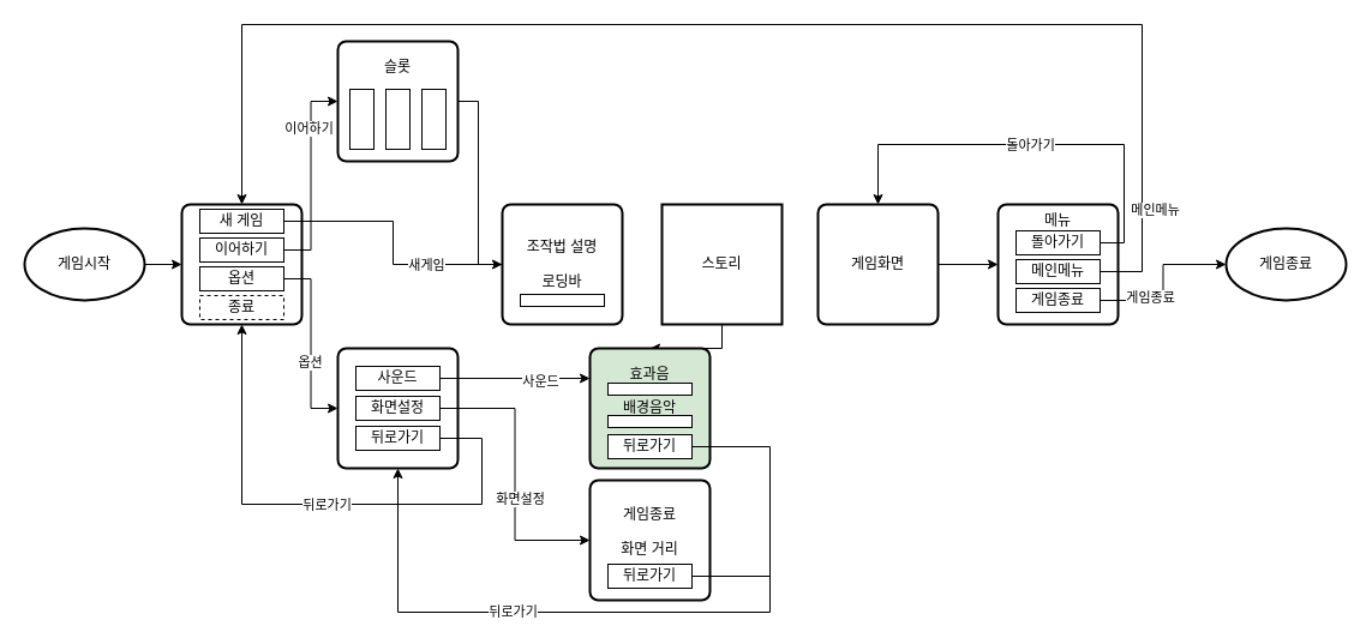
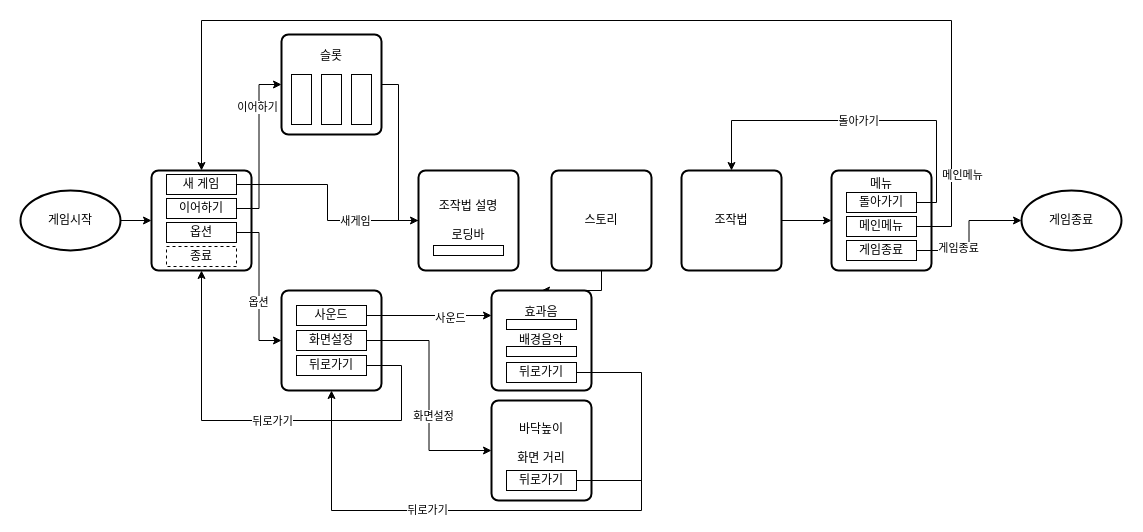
  <mxCell id="0" />
  <mxCell id="1" parent="0" />
  <mxCell id="2" value="조작법 설명&lt;br&gt;&lt;br&gt;로딩바" style="rounded=1;whiteSpace=wrap;html=1;absoluteArcSize=1;arcSize=14;strokeWidth=2;" parent="1" vertex="1"><mxGeometry x="418" y="170" width="100" height="100" as="geometry" /></mxCell>
  <mxCell id="3" value="" style="edgeStyle=orthogonalEdgeStyle;rounded=0;orthogonalLoop=1;jettySize=auto;html=1;" parent="1" source="4" target="34" edge="1"><mxGeometry relative="1" as="geometry" /></mxCell>
- <mxCell id="4" value="스토리" style="whiteSpace=wrap;html=1;absoluteArcSize=1;arcSize=14;strokeWidth=2;rounded=0;" parent="1" vertex="1"><mxGeometry x="551" y="170" width="100" height="100" as="geometry" /></mxCell>
+ <mxCell id="4" value="스토리" style="rounded=1;whiteSpace=wrap;html=1;absoluteArcSize=1;arcSize=14;strokeWidth=2;" parent="1" vertex="1"><mxGeometry x="551" y="170" width="100" height="100" as="geometry" /></mxCell>
  <mxCell id="5" style="edgeStyle=orthogonalEdgeStyle;rounded=0;orthogonalLoop=1;jettySize=auto;html=1;" parent="1" source="6" target="43" edge="1"><mxGeometry relative="1" as="geometry" /></mxCell>
- <mxCell id="6" value="게임화면" style="rounded=1;whiteSpace=wrap;html=1;absoluteArcSize=1;arcSize=14;strokeWidth=2;" parent="1" vertex="1"><mxGeometry x="681" y="170" width="100" height="100" as="geometry" /></mxCell>
+ <mxCell id="6" value="조작법" style="rounded=1;whiteSpace=wrap;html=1;absoluteArcSize=1;arcSize=14;strokeWidth=2;" parent="1" vertex="1"><mxGeometry x="681" y="170" width="100" height="100" as="geometry" /></mxCell>
  <mxCell id="7" value="" style="rounded=0;whiteSpace=wrap;html=1;" parent="1" vertex="1"><mxGeometry x="433" y="245" width="70" height="10" as="geometry" /></mxCell>
  <mxCell id="8" value="" style="rounded=1;whiteSpace=wrap;html=1;absoluteArcSize=1;arcSize=14;strokeWidth=2;" parent="1" vertex="1"><mxGeometry x="151" y="170" width="100" height="100" as="geometry" /></mxCell>
  <mxCell id="9" style="edgeStyle=orthogonalEdgeStyle;rounded=0;orthogonalLoop=1;jettySize=auto;html=1;exitX=1;exitY=0.5;exitDx=0;exitDy=0;entryX=0;entryY=0.5;entryDx=0;entryDy=0;endArrow=none;endFill=0;" edge="1" parent="1" source="11" target="2"><mxGeometry relative="1" as="geometry" /></mxCell>
  <mxCell id="10" value="새게임" style="edgeLabel;html=1;align=center;verticalAlign=middle;resizable=0;points=[];" vertex="1" connectable="0" parent="9"><mxGeometry x="0.413" relative="1" as="geometry"><mxPoint as="offset" /></mxGeometry></mxCell>
  <mxCell id="11" value="새 게임" style="rounded=0;whiteSpace=wrap;html=1;" parent="1" vertex="1"><mxGeometry x="166" y="174" width="70" height="20" as="geometry" /></mxCell>
  <mxCell id="12" style="edgeStyle=orthogonalEdgeStyle;rounded=0;orthogonalLoop=1;jettySize=auto;html=1;exitX=1;exitY=0.5;exitDx=0;exitDy=0;entryX=0;entryY=0.5;entryDx=0;entryDy=0;endArrow=classic;endFill=1;" edge="1" parent="1" source="14" target="20"><mxGeometry relative="1" as="geometry" /></mxCell>
  <mxCell id="13" value="이어하기" style="edgeLabel;html=1;align=center;verticalAlign=middle;resizable=0;points=[];" vertex="1" connectable="0" parent="12"><mxGeometry x="0.462" y="3" relative="1" as="geometry"><mxPoint x="1" as="offset" /></mxGeometry></mxCell>
  <mxCell id="14" value="이어하기" style="rounded=0;whiteSpace=wrap;html=1;" parent="1" vertex="1"><mxGeometry x="166" y="198" width="70" height="20" as="geometry" /></mxCell>
  <mxCell id="15" value="종료" style="rounded=0;whiteSpace=wrap;html=1;dashed=1;" parent="1" vertex="1"><mxGeometry x="166" y="246" width="70" height="20" as="geometry" /></mxCell>
  <mxCell id="16" style="edgeStyle=orthogonalEdgeStyle;rounded=0;orthogonalLoop=1;jettySize=auto;html=1;exitX=1;exitY=0.5;exitDx=0;exitDy=0;entryX=0;entryY=0.5;entryDx=0;entryDy=0;endArrow=classic;endFill=1;" edge="1" parent="1" source="18" target="24"><mxGeometry relative="1" as="geometry" /></mxCell>
  <mxCell id="17" value="옵션" style="edgeLabel;html=1;align=center;verticalAlign=middle;resizable=0;points=[];" vertex="1" connectable="0" parent="16"><mxGeometry x="0.209" y="-1" relative="1" as="geometry"><mxPoint as="offset" /></mxGeometry></mxCell>
  <mxCell id="18" value="옵션" style="rounded=0;whiteSpace=wrap;html=1;" parent="1" vertex="1"><mxGeometry x="166" y="222" width="70" height="20" as="geometry" /></mxCell>
  <mxCell id="19" style="edgeStyle=orthogonalEdgeStyle;rounded=0;orthogonalLoop=1;jettySize=auto;html=1;entryX=0;entryY=0.5;entryDx=0;entryDy=0;" parent="1" source="20" target="2" edge="1"><mxGeometry relative="1" as="geometry"><Array as="points"><mxPoint x="398" y="84" /><mxPoint x="398" y="220" /></Array></mxGeometry></mxCell>
  <mxCell id="20" value="슬롯&lt;br&gt;&lt;br&gt;&lt;br&gt;&lt;br&gt;&lt;br&gt;" style="rounded=1;whiteSpace=wrap;html=1;absoluteArcSize=1;arcSize=14;strokeWidth=2;" parent="1" vertex="1"><mxGeometry x="281" y="34" width="100" height="100" as="geometry" /></mxCell>
  <mxCell id="21" value="" style="rounded=0;whiteSpace=wrap;html=1;" parent="1" vertex="1"><mxGeometry x="291" y="74" width="20" height="50" as="geometry" /></mxCell>
  <mxCell id="22" value="" style="rounded=0;whiteSpace=wrap;html=1;" parent="1" vertex="1"><mxGeometry x="321" y="74" width="20" height="50" as="geometry" /></mxCell>
  <mxCell id="23" value="" style="rounded=0;whiteSpace=wrap;html=1;" parent="1" vertex="1"><mxGeometry x="351" y="74" width="20" height="50" as="geometry" /></mxCell>
  <mxCell id="24" value="" style="rounded=1;whiteSpace=wrap;html=1;absoluteArcSize=1;arcSize=14;strokeWidth=2;" parent="1" vertex="1"><mxGeometry x="281" y="290" width="100" height="100" as="geometry" /></mxCell>
  <mxCell id="25" style="edgeStyle=orthogonalEdgeStyle;rounded=0;orthogonalLoop=1;jettySize=auto;html=1;exitX=1;exitY=0.5;exitDx=0;exitDy=0;entryX=0;entryY=0.25;entryDx=0;entryDy=0;" edge="1" parent="1" source="27" target="34"><mxGeometry relative="1" as="geometry" /></mxCell>
  <mxCell id="26" value="사운드" style="edgeLabel;html=1;align=center;verticalAlign=middle;resizable=0;points=[];" vertex="1" connectable="0" parent="25"><mxGeometry x="0.328" y="-2" relative="1" as="geometry"><mxPoint as="offset" /></mxGeometry></mxCell>
  <mxCell id="27" value="사운드" style="rounded=0;whiteSpace=wrap;html=1;" parent="1" vertex="1"><mxGeometry x="296" y="305" width="70" height="20" as="geometry" /></mxCell>
  <mxCell id="28" style="edgeStyle=orthogonalEdgeStyle;rounded=0;orthogonalLoop=1;jettySize=auto;html=1;exitX=1;exitY=0.5;exitDx=0;exitDy=0;entryX=0;entryY=0.5;entryDx=0;entryDy=0;" edge="1" parent="1" source="30" target="40"><mxGeometry relative="1" as="geometry" /></mxCell>
  <mxCell id="29" value="화면설정" style="edgeLabel;html=1;align=center;verticalAlign=middle;resizable=0;points=[];" vertex="1" connectable="0" parent="28"><mxGeometry x="0.17" y="4" relative="1" as="geometry"><mxPoint y="1" as="offset" /></mxGeometry></mxCell>
  <mxCell id="30" value="화면설정" style="rounded=0;whiteSpace=wrap;html=1;" parent="1" vertex="1"><mxGeometry x="296" y="330" width="70" height="20" as="geometry" /></mxCell>
  <mxCell id="31" style="edgeStyle=orthogonalEdgeStyle;rounded=0;orthogonalLoop=1;jettySize=auto;html=1;exitX=1;exitY=0.5;exitDx=0;exitDy=0;entryX=0.5;entryY=1;entryDx=0;entryDy=0;endArrow=classic;endFill=1;" edge="1" parent="1" source="33" target="8"><mxGeometry relative="1" as="geometry"><Array as="points"><mxPoint x="401" y="365" /><mxPoint x="401" y="420" /><mxPoint x="201" y="420" /></Array></mxGeometry></mxCell>
  <mxCell id="32" value="뒤로가기" style="edgeLabel;html=1;align=center;verticalAlign=middle;resizable=0;points=[];" vertex="1" connectable="0" parent="31"><mxGeometry x="0.15" y="-2" relative="1" as="geometry"><mxPoint x="33" y="2" as="offset" /></mxGeometry></mxCell>
  <mxCell id="33" value="뒤로가기" style="rounded=0;whiteSpace=wrap;html=1;" parent="1" vertex="1"><mxGeometry x="296" y="355" width="70" height="20" as="geometry" /></mxCell>
- <mxCell id="34" value="효과음&lt;br&gt;&lt;br&gt;배경음악&lt;br&gt;&lt;br&gt;&amp;nbsp;" style="rounded=1;whiteSpace=wrap;html=1;absoluteArcSize=1;arcSize=14;strokeWidth=2;fillColor=#d5e8d4;" parent="1" vertex="1"><mxGeometry x="491" y="290" width="100" height="100" as="geometry" /></mxCell>
+ <mxCell id="34" value="효과음&lt;br&gt;&lt;br&gt;배경음악&lt;br&gt;&lt;br&gt;&amp;nbsp;" style="rounded=1;whiteSpace=wrap;html=1;absoluteArcSize=1;arcSize=14;strokeWidth=2;" parent="1" vertex="1"><mxGeometry x="491" y="290" width="100" height="100" as="geometry" /></mxCell>
  <mxCell id="35" value="" style="rounded=0;whiteSpace=wrap;html=1;" parent="1" vertex="1"><mxGeometry x="506" y="319" width="70" height="10" as="geometry" /></mxCell>
  <mxCell id="36" value="&lt;br&gt;" style="rounded=0;whiteSpace=wrap;html=1;" parent="1" vertex="1"><mxGeometry x="506" y="346" width="70" height="10" as="geometry" /></mxCell>
  <mxCell id="37" style="edgeStyle=orthogonalEdgeStyle;rounded=0;orthogonalLoop=1;jettySize=auto;html=1;exitX=1;exitY=0.5;exitDx=0;exitDy=0;entryX=0.5;entryY=1;entryDx=0;entryDy=0;" edge="1" parent="1" source="39" target="24"><mxGeometry relative="1" as="geometry"><Array as="points"><mxPoint x="641" y="372" /><mxPoint x="641" y="510" /><mxPoint x="331" y="510" /></Array></mxGeometry></mxCell>
  <mxCell id="38" value="뒤로가기" style="edgeLabel;html=1;align=center;verticalAlign=middle;resizable=0;points=[];" vertex="1" connectable="0" parent="37"><mxGeometry x="0.322" y="-1" relative="1" as="geometry"><mxPoint as="offset" /></mxGeometry></mxCell>
  <mxCell id="39" value="뒤로가기" style="rounded=0;whiteSpace=wrap;html=1;" parent="1" vertex="1"><mxGeometry x="506" y="362" width="70" height="20" as="geometry" /></mxCell>
- <mxCell id="40" value="게임종료&lt;br&gt;&lt;br&gt;화면 거리&lt;br&gt;&amp;nbsp;" style="rounded=1;whiteSpace=wrap;html=1;absoluteArcSize=1;arcSize=14;strokeWidth=2;" parent="1" vertex="1"><mxGeometry x="491" y="400" width="100" height="100" as="geometry" /></mxCell>
+ <mxCell id="40" value="바닥높이&lt;br&gt;&lt;br&gt;화면 거리&lt;br&gt;&amp;nbsp;" style="rounded=1;whiteSpace=wrap;html=1;absoluteArcSize=1;arcSize=14;strokeWidth=2;" parent="1" vertex="1"><mxGeometry x="491" y="400" width="100" height="100" as="geometry" /></mxCell>
  <mxCell id="41" style="edgeStyle=orthogonalEdgeStyle;rounded=0;orthogonalLoop=1;jettySize=auto;html=1;exitX=1;exitY=0.5;exitDx=0;exitDy=0;endArrow=none;endFill=0;" edge="1" parent="1" source="42"><mxGeometry relative="1" as="geometry"><mxPoint x="641" y="480" as="targetPoint" /></mxGeometry></mxCell>
  <mxCell id="42" value="뒤로가기" style="rounded=0;whiteSpace=wrap;html=1;" parent="1" vertex="1"><mxGeometry x="506" y="470" width="70" height="20" as="geometry" /></mxCell>
  <mxCell id="43" value="메뉴&lt;br&gt;&lt;br&gt;&lt;br&gt;&lt;br&gt;&lt;br&gt;&lt;br&gt;" style="rounded=1;whiteSpace=wrap;html=1;absoluteArcSize=1;arcSize=14;strokeWidth=2;" parent="1" vertex="1"><mxGeometry x="831" y="170" width="100" height="100" as="geometry" /></mxCell>
  <mxCell id="44" style="edgeStyle=orthogonalEdgeStyle;rounded=0;orthogonalLoop=1;jettySize=auto;html=1;exitX=1;exitY=0.5;exitDx=0;exitDy=0;entryX=0.5;entryY=0;entryDx=0;entryDy=0;endArrow=classic;endFill=1;" edge="1" parent="1" source="46" target="8"><mxGeometry relative="1" as="geometry"><Array as="points"><mxPoint x="951" y="226" /><mxPoint x="951" y="20" /><mxPoint x="201" y="20" /></Array></mxGeometry></mxCell>
  <mxCell id="45" value="메인메뉴" style="edgeLabel;html=1;align=center;verticalAlign=middle;resizable=0;points=[];" vertex="1" connectable="0" parent="44"><mxGeometry x="-0.846" y="-1" relative="1" as="geometry"><mxPoint x="9" y="1" as="offset" /></mxGeometry></mxCell>
  <mxCell id="46" value="메인메뉴" style="rounded=0;whiteSpace=wrap;html=1;" parent="1" vertex="1"><mxGeometry x="846" y="216" width="70" height="20" as="geometry" /></mxCell>
  <mxCell id="47" style="edgeStyle=orthogonalEdgeStyle;rounded=0;orthogonalLoop=1;jettySize=auto;html=1;exitX=1;exitY=0.5;exitDx=0;exitDy=0;entryX=0.5;entryY=0;entryDx=0;entryDy=0;endArrow=classic;endFill=1;" edge="1" parent="1" source="49" target="6"><mxGeometry relative="1" as="geometry"><Array as="points"><mxPoint x="936" y="202" /><mxPoint x="936" y="120" /><mxPoint x="731" y="120" /></Array></mxGeometry></mxCell>
  <mxCell id="48" value="돌아가기" style="edgeLabel;html=1;align=center;verticalAlign=middle;resizable=0;points=[];" vertex="1" connectable="0" parent="47"><mxGeometry x="0.014" relative="1" as="geometry"><mxPoint as="offset" /></mxGeometry></mxCell>
  <mxCell id="49" value="돌아가기" style="rounded=0;whiteSpace=wrap;html=1;" parent="1" vertex="1"><mxGeometry x="846" y="192" width="70" height="20" as="geometry" /></mxCell>
  <mxCell id="50" style="edgeStyle=orthogonalEdgeStyle;rounded=0;orthogonalLoop=1;jettySize=auto;html=1;exitX=1;exitY=0.5;exitDx=0;exitDy=0;entryX=0;entryY=0.5;entryDx=0;entryDy=0;entryPerimeter=0;endArrow=classic;endFill=1;" edge="1" parent="1" source="52" target="55"><mxGeometry relative="1" as="geometry" /></mxCell>
  <mxCell id="51" value="게임종료" style="edgeLabel;html=1;align=center;verticalAlign=middle;resizable=0;points=[];" vertex="1" connectable="0" parent="50"><mxGeometry x="-0.393" y="3" relative="1" as="geometry"><mxPoint as="offset" /></mxGeometry></mxCell>
  <mxCell id="52" value="게임종료" style="rounded=0;whiteSpace=wrap;html=1;" parent="1" vertex="1"><mxGeometry x="846" y="240" width="70" height="20" as="geometry" /></mxCell>
  <mxCell id="53" style="edgeStyle=orthogonalEdgeStyle;rounded=0;orthogonalLoop=1;jettySize=auto;html=1;entryX=0;entryY=0.5;entryDx=0;entryDy=0;" parent="1" source="54" target="8" edge="1"><mxGeometry relative="1" as="geometry" /></mxCell>
  <mxCell id="54" value="게임시작" style="strokeWidth=2;html=1;shape=mxgraph.flowchart.start_1;whiteSpace=wrap;" parent="1" vertex="1"><mxGeometry x="20" y="190" width="100" height="60" as="geometry" /></mxCell>
  <mxCell id="55" value="게임종료" style="strokeWidth=2;html=1;shape=mxgraph.flowchart.start_1;whiteSpace=wrap;" parent="1" vertex="1"><mxGeometry x="1021" y="190" width="100" height="60" as="geometry" /></mxCell>
